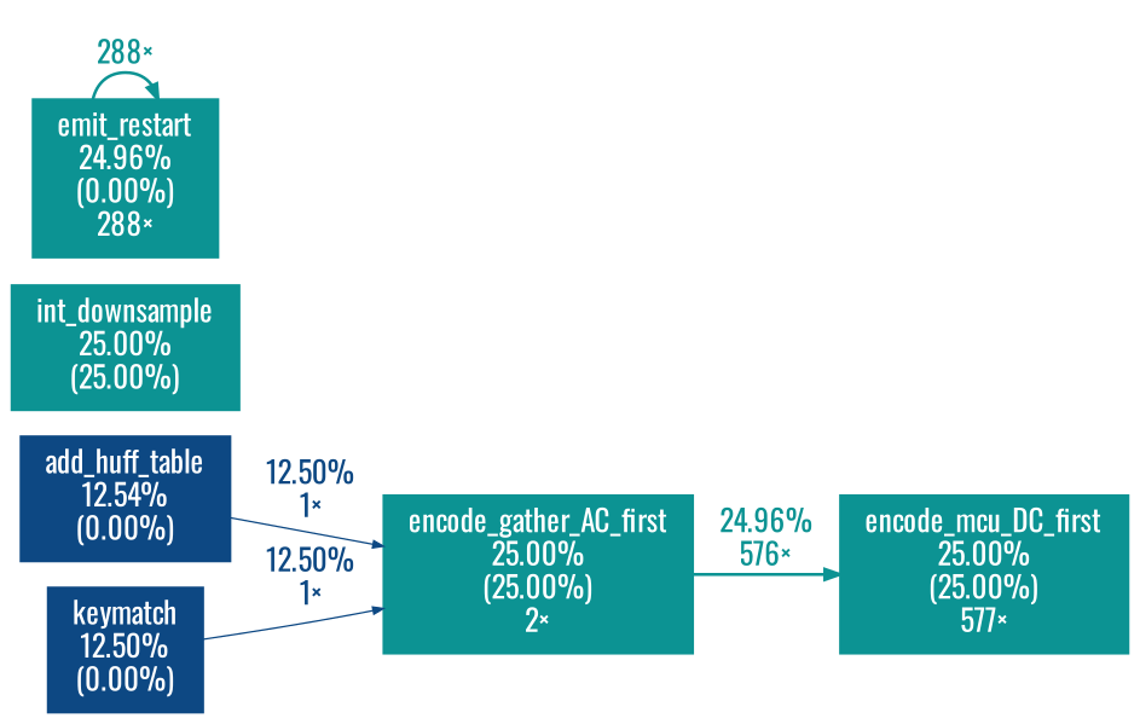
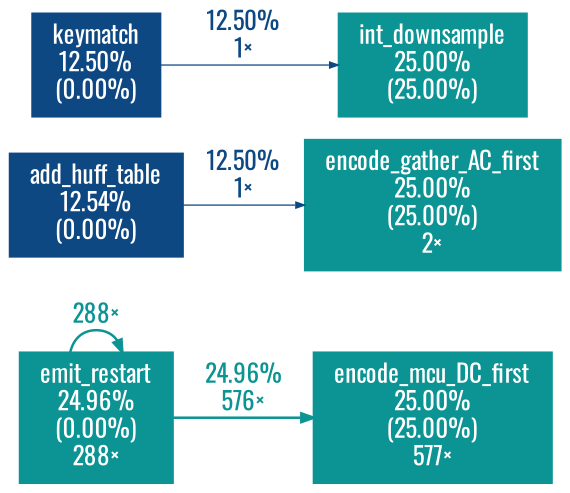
  digraph {
    fontname=Oswald
    nodesep=0.125
    rankdir=LR
    ranksep=0.25
    node [color="#0c9393" fontcolor="#ffffff" fontname=Oswald fontsize=10.00 shape=box style=filled]
    edge [arrowsize=0.50 color="#0c9393" fontcolor="#0c9393" fontname=Oswald fontsize=10.00 labeldistance=1.00 penwidth=1.00]
    n1 [height=0 label="encode_mcu_DC_first\n25.00%\n(25.00%)\n577×" width=0]
    n2 [height=0 label="encode_gather_AC_first\n25.00%\n(25.00%)\n2×" width=0]
    n3 [height=0 label="int_downsample\n25.00%\n(25.00%)" width=0]
    n4 [height=0 label="emit_restart\n24.96%\n(0.00%)\n288×" width=0]
    n5 [color="#0d4883" height=0 label="add_huff_table\n12.54%\n(0.00%)" width=0]
    n6 [color="#0d4883" height=0 label="keymatch\n12.50%\n(0.00%)" width=0]
-   n2 -> n1 [label="24.96%\n576×"]
+   n4 -> n1 [label="24.96%\n576×"]
    n4 -> n4 [label="288×"]
    n5 -> n2 [arrowsize=0.35 color="#0d4883" fontcolor="#0d4883" label="12.50%\n1×" labeldistance=0.50 penwidth=0.50]
-   n6 -> n2 [arrowsize=0.35 color="#0d4883" fontcolor="#0d4883" label="12.50%\n1×" labeldistance=0.50 penwidth=0.50]
+   n6 -> n3 [arrowsize=0.35 color="#0d4883" fontcolor="#0d4883" label="12.50%\n1×" labeldistance=0.50 penwidth=0.50]
  }
